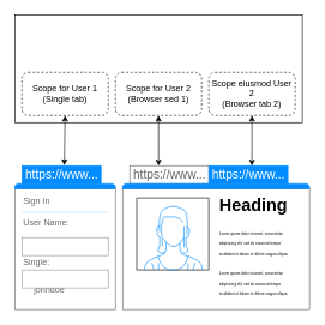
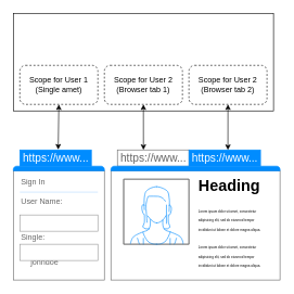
  <mxCell id="0" />
  <mxCell id="1" parent="0" />
  <mxCell id="2" value="" style="rounded=0;whiteSpace=wrap;html=1;" vertex="1" parent="1"><mxGeometry x="20" y="20" width="400" height="150" as="geometry" /></mxCell>
- <mxCell id="3" value="Scope for User 1&lt;br&gt;(Single tab)" style="rounded=1;whiteSpace=wrap;html=1;dashed=1;" vertex="1" parent="1"><mxGeometry x="30" y="100" width="120" height="60" as="geometry" /></mxCell>
- <mxCell id="4" value="Scope for User 2&lt;br&gt;(Browser sed 1)" style="rounded=1;whiteSpace=wrap;html=1;dashed=1;" vertex="1" parent="1"><mxGeometry x="160" y="100" width="120" height="60" as="geometry" /></mxCell>
- <mxCell id="5" value="Scope eiusmod User 2&lt;br&gt;(Browser tab 2)" style="rounded=1;whiteSpace=wrap;html=1;dashed=1;" vertex="1" parent="1"><mxGeometry x="290" y="100" width="120" height="60" as="geometry" /></mxCell>
+ <mxCell id="3" value="Scope for User 1&lt;br&gt;(Single amet)" style="rounded=1;whiteSpace=wrap;html=1;dashed=1;" vertex="1" parent="1"><mxGeometry x="30" y="100" width="120" height="60" as="geometry" /></mxCell>
+ <mxCell id="4" value="Scope for User 2&lt;br&gt;(Browser tab 1)" style="rounded=1;whiteSpace=wrap;html=1;dashed=1;" vertex="1" parent="1"><mxGeometry x="160" y="100" width="120" height="60" as="geometry" /></mxCell>
+ <mxCell id="5" value="Scope for User 2&lt;br&gt;(Browser tab 2)" style="rounded=1;whiteSpace=wrap;html=1;dashed=1;" vertex="1" parent="1"><mxGeometry x="290" y="100" width="120" height="60" as="geometry" /></mxCell>
  <mxCell id="6" value="" style="strokeWidth=1;shadow=0;dashed=0;align=center;html=1;shape=mxgraph.mockup.containers.marginRect2;rectMarginTop=32;strokeColor=#666666;gradientColor=none;" vertex="1" parent="1"><mxGeometry x="20" y="230" width="140" height="200" as="geometry" /></mxCell>
  <mxCell id="7" value="&lt;font color=&quot;#ffffff&quot;&gt;https://www...&lt;/font&gt;" style="strokeColor=#008CFF;fillColor=#008CFF;gradientColor=inherit;strokeWidth=1;shadow=0;dashed=0;align=center;html=1;shape=mxgraph.mockup.containers.rrect;rSize=0;fontSize=17;fontColor=#666666;gradientColor=none;" vertex="1" parent="6"><mxGeometry width="110" height="25" relative="1" as="geometry"><mxPoint x="10" as="offset" /></mxGeometry></mxCell>
  <mxCell id="8" value="" style="strokeWidth=1;shadow=0;dashed=0;align=center;html=1;shape=mxgraph.mockup.containers.topButton;rSize=5;strokeColor=#008cff;fillColor=#008cff;gradientColor=none;resizeWidth=1;movable=0;deletable=1;" vertex="1" parent="6"><mxGeometry width="140" height="7" relative="1" as="geometry"><mxPoint y="25" as="offset" /></mxGeometry></mxCell>
  <mxCell id="9" value="Sign In" style="strokeWidth=1;shadow=0;dashed=0;align=center;html=1;shape=mxgraph.mockup.forms.anchor;fontSize=12;fontColor=#666666;align=left;resizeWidth=1;spacingLeft=0;" vertex="1" parent="6"><mxGeometry y="30" width="100" height="20" as="geometry"><mxPoint x="10" y="10" as="offset" /></mxGeometry></mxCell>
  <mxCell id="10" value="" style="shape=line;strokeColor=#ddeeff;strokeWidth=2;html=1;resizeWidth=1;" vertex="1" parent="6"><mxGeometry x="10" y="60" width="120" height="10" as="geometry"><mxPoint x="10" y="30" as="offset" /></mxGeometry></mxCell>
  <mxCell id="11" value="User Name:" style="strokeWidth=1;shadow=0;dashed=0;align=center;html=1;shape=mxgraph.mockup.forms.anchor;fontSize=12;fontColor=#666666;align=left;resizeWidth=1;spacingLeft=0;" vertex="1" parent="6"><mxGeometry y="30" width="100" height="20" as="geometry"><mxPoint x="10" y="40" as="offset" /></mxGeometry></mxCell>
  <mxCell id="12" value="johndoe" style="strokeWidth=1;shadow=0;dashed=0;align=center;html=1;shape=mxgraph.mockup.forms.rrect;rSize=0;strokeColor=#999999;fontColor=#666666;align=left;spacingLeft=5;resizeWidth=1;" vertex="1" parent="6"><mxGeometry x="10" y="100" width="120" height="25" as="geometry"><mxPoint x="10" y="60" as="offset" /></mxGeometry></mxCell>
  <mxCell id="13" value="Single:" style="strokeWidth=1;shadow=0;dashed=0;align=center;html=1;shape=mxgraph.mockup.forms.anchor;fontSize=12;fontColor=#666666;align=left;resizeWidth=1;spacingLeft=0;" vertex="1" parent="6"><mxGeometry y="30" width="100" height="20" as="geometry"><mxPoint x="10" y="95" as="offset" /></mxGeometry></mxCell>
  <mxCell id="14" value="" style="strokeWidth=1;shadow=0;dashed=0;align=center;html=1;shape=mxgraph.mockup.forms.rrect;rSize=0;strokeColor=#999999;fontColor=#666666;align=left;spacingLeft=5;resizeWidth=1;" vertex="1" parent="6"><mxGeometry x="10" y="145" width="120" height="25" as="geometry"><mxPoint x="10" y="115" as="offset" /></mxGeometry></mxCell>
  <mxCell id="15" value="" style="strokeWidth=1;shadow=0;dashed=0;align=center;html=1;shape=mxgraph.mockup.containers.marginRect2;rectMarginTop=32;strokeColor=#666666;gradientColor=none;" vertex="1" parent="1"><mxGeometry x="170" y="230" width="260" height="200" as="geometry" /></mxCell>
  <mxCell id="16" value="https://www..." style="strokeColor=inherit;fillColor=inherit;gradientColor=inherit;strokeWidth=1;shadow=0;dashed=0;align=center;html=1;shape=mxgraph.mockup.containers.rrect;rSize=0;fontSize=17;fontColor=#666666;gradientColor=none;" vertex="1" parent="15"><mxGeometry width="110" height="25" relative="1" as="geometry"><mxPoint x="10" as="offset" /></mxGeometry></mxCell>
  <mxCell id="17" value="https://www..." style="strokeWidth=1;shadow=0;dashed=0;align=center;html=1;shape=mxgraph.mockup.containers.rrect;rSize=0;fontSize=17;fontColor=#ffffff;strokeColor=#008cff;fillColor=#008cff;" vertex="1" parent="15"><mxGeometry width="110" height="25" relative="1" as="geometry"><mxPoint x="120" as="offset" /></mxGeometry></mxCell>
  <mxCell id="18" value="" style="strokeWidth=1;shadow=0;dashed=0;align=center;html=1;shape=mxgraph.mockup.containers.topButton;rSize=5;strokeColor=#008cff;fillColor=#008cff;gradientColor=none;resizeWidth=1;movable=0;deletable=1;" vertex="1" parent="15"><mxGeometry width="260" height="7" relative="1" as="geometry"><mxPoint y="25" as="offset" /></mxGeometry></mxCell>
  <mxCell id="19" value="" style="verticalLabelPosition=bottom;shadow=0;dashed=0;align=center;html=1;verticalAlign=top;strokeWidth=1;shape=mxgraph.mockup.containers.userFemale;strokeColor=#666666;strokeColor2=#008cff;fillColor=#FFFFFF;" vertex="1" parent="15"><mxGeometry x="20" y="45" width="100" height="100" as="geometry" /></mxCell>
  <mxCell id="20" value="&lt;h1&gt;Heading&lt;/h1&gt;&lt;p&gt;&lt;font style=&quot;font-size: 5px&quot;&gt;Lorem ipsum dolor sit amet, consectetur adipisicing elit, sed do eiusmod tempor incididunt ut labore et dolore magna aliqua.&lt;/font&gt;&lt;/p&gt;&lt;p&gt;&lt;font style=&quot;font-size: 5px&quot;&gt;Lorem ipsum dolor sit amet, consectetur adipisicing elit, sed do eiusmod tempor incididunt ut labore et dolore magna aliqua.&lt;br&gt;&lt;/font&gt;&lt;/p&gt;" style="text;html=1;strokeColor=none;fillColor=none;spacing=5;spacingTop=-20;whiteSpace=wrap;overflow=hidden;rounded=0;dashed=1;" vertex="1" parent="15"><mxGeometry x="130" y="35" width="110" height="155" as="geometry" /></mxCell>
  <mxCell id="21" value="" style="endArrow=classic;startArrow=classic;html=1;entryX=0.5;entryY=1;entryDx=0;entryDy=0;exitX=0.536;exitY=-0.021;exitDx=0;exitDy=0;exitPerimeter=0;" edge="1" parent="1" source="7" target="3"><mxGeometry width="50" height="50" relative="1" as="geometry"><mxPoint x="-40" y="240" as="sourcePoint" /><mxPoint x="10" y="190" as="targetPoint" /></mxGeometry></mxCell>
  <mxCell id="22" value="" style="endArrow=classic;startArrow=classic;html=1;entryX=0.5;entryY=1;entryDx=0;entryDy=0;exitX=0.364;exitY=0;exitDx=0;exitDy=0;exitPerimeter=0;" edge="1" parent="1" source="16" target="4"><mxGeometry width="50" height="50" relative="1" as="geometry"><mxPoint x="200" y="240" as="sourcePoint" /><mxPoint x="250" y="190" as="targetPoint" /></mxGeometry></mxCell>
  <mxCell id="23" value="" style="endArrow=classic;startArrow=classic;html=1;entryX=0.5;entryY=1;entryDx=0;entryDy=0;exitX=0.545;exitY=0.006;exitDx=0;exitDy=0;exitPerimeter=0;" edge="1" parent="1" source="17" target="5"><mxGeometry width="50" height="50" relative="1" as="geometry"><mxPoint x="480" y="220" as="sourcePoint" /><mxPoint x="530" y="170" as="targetPoint" /></mxGeometry></mxCell>
